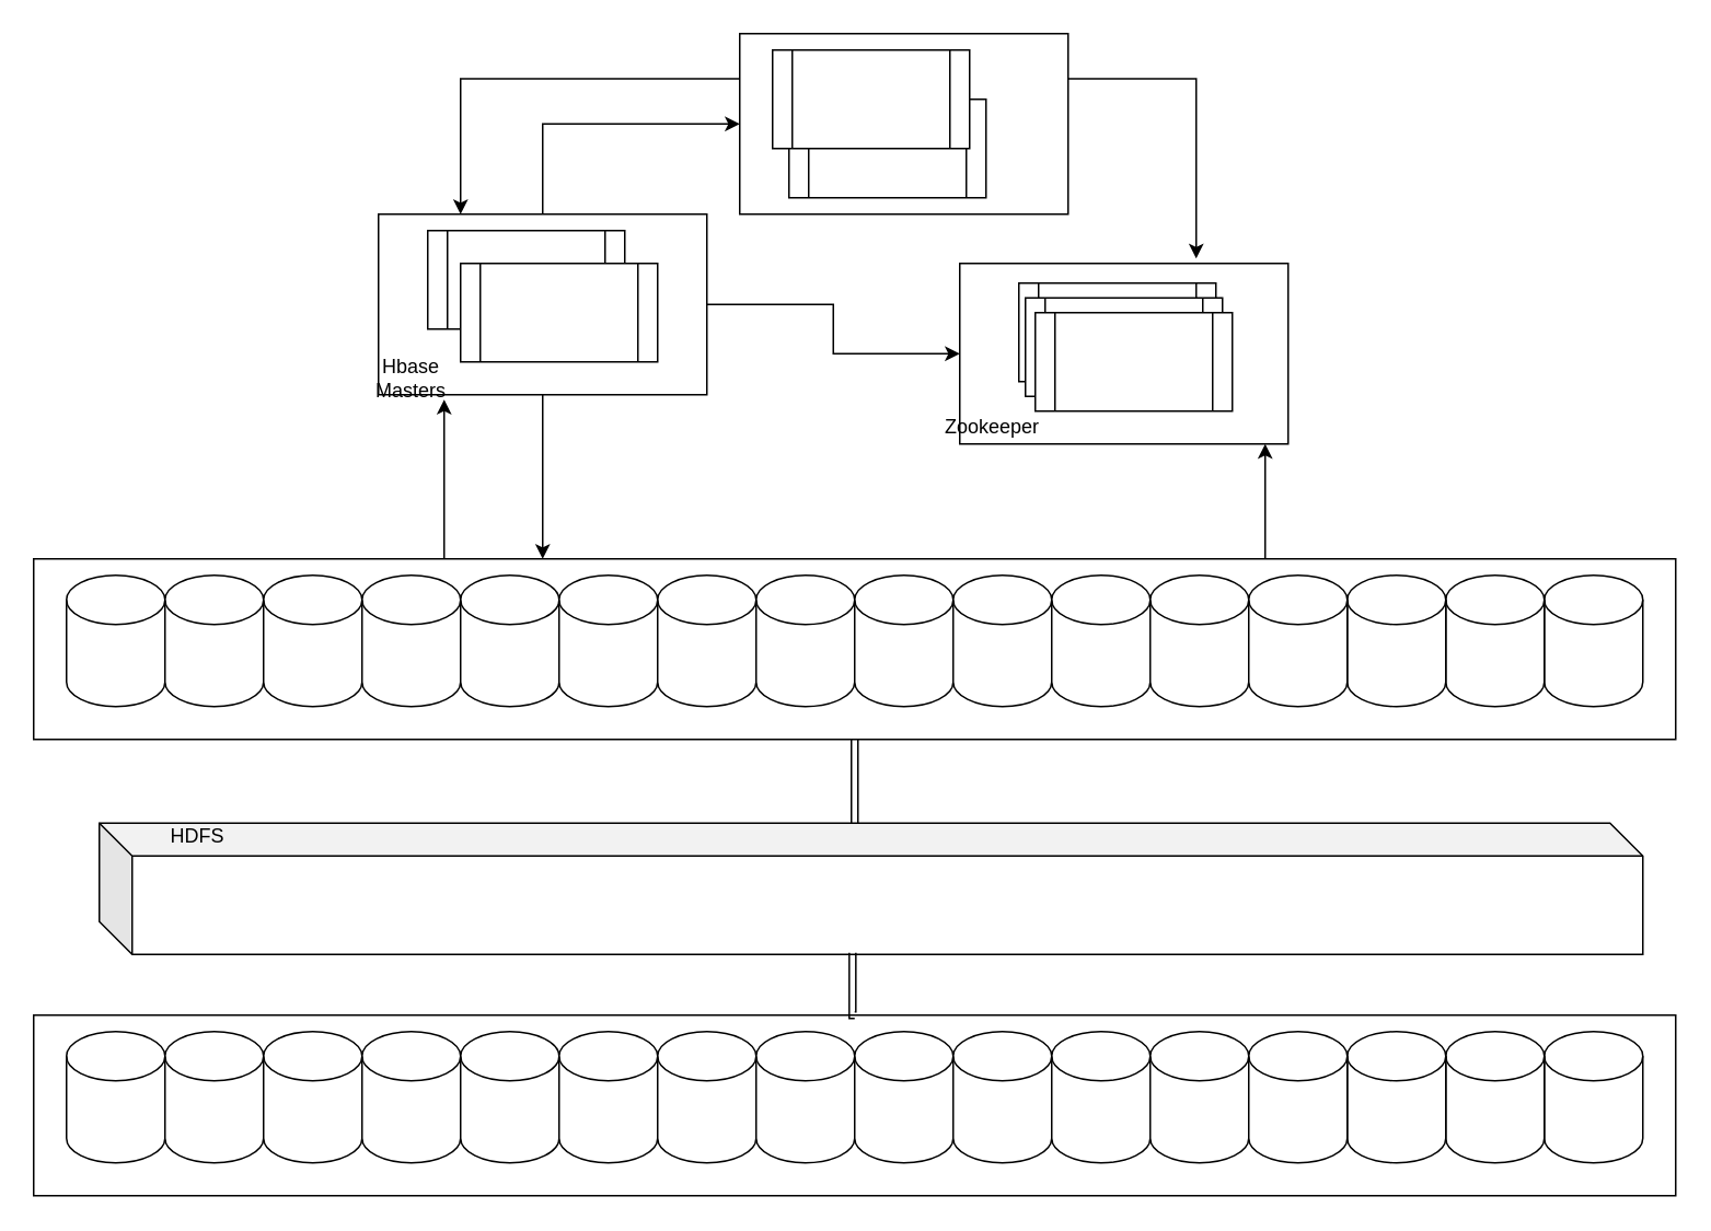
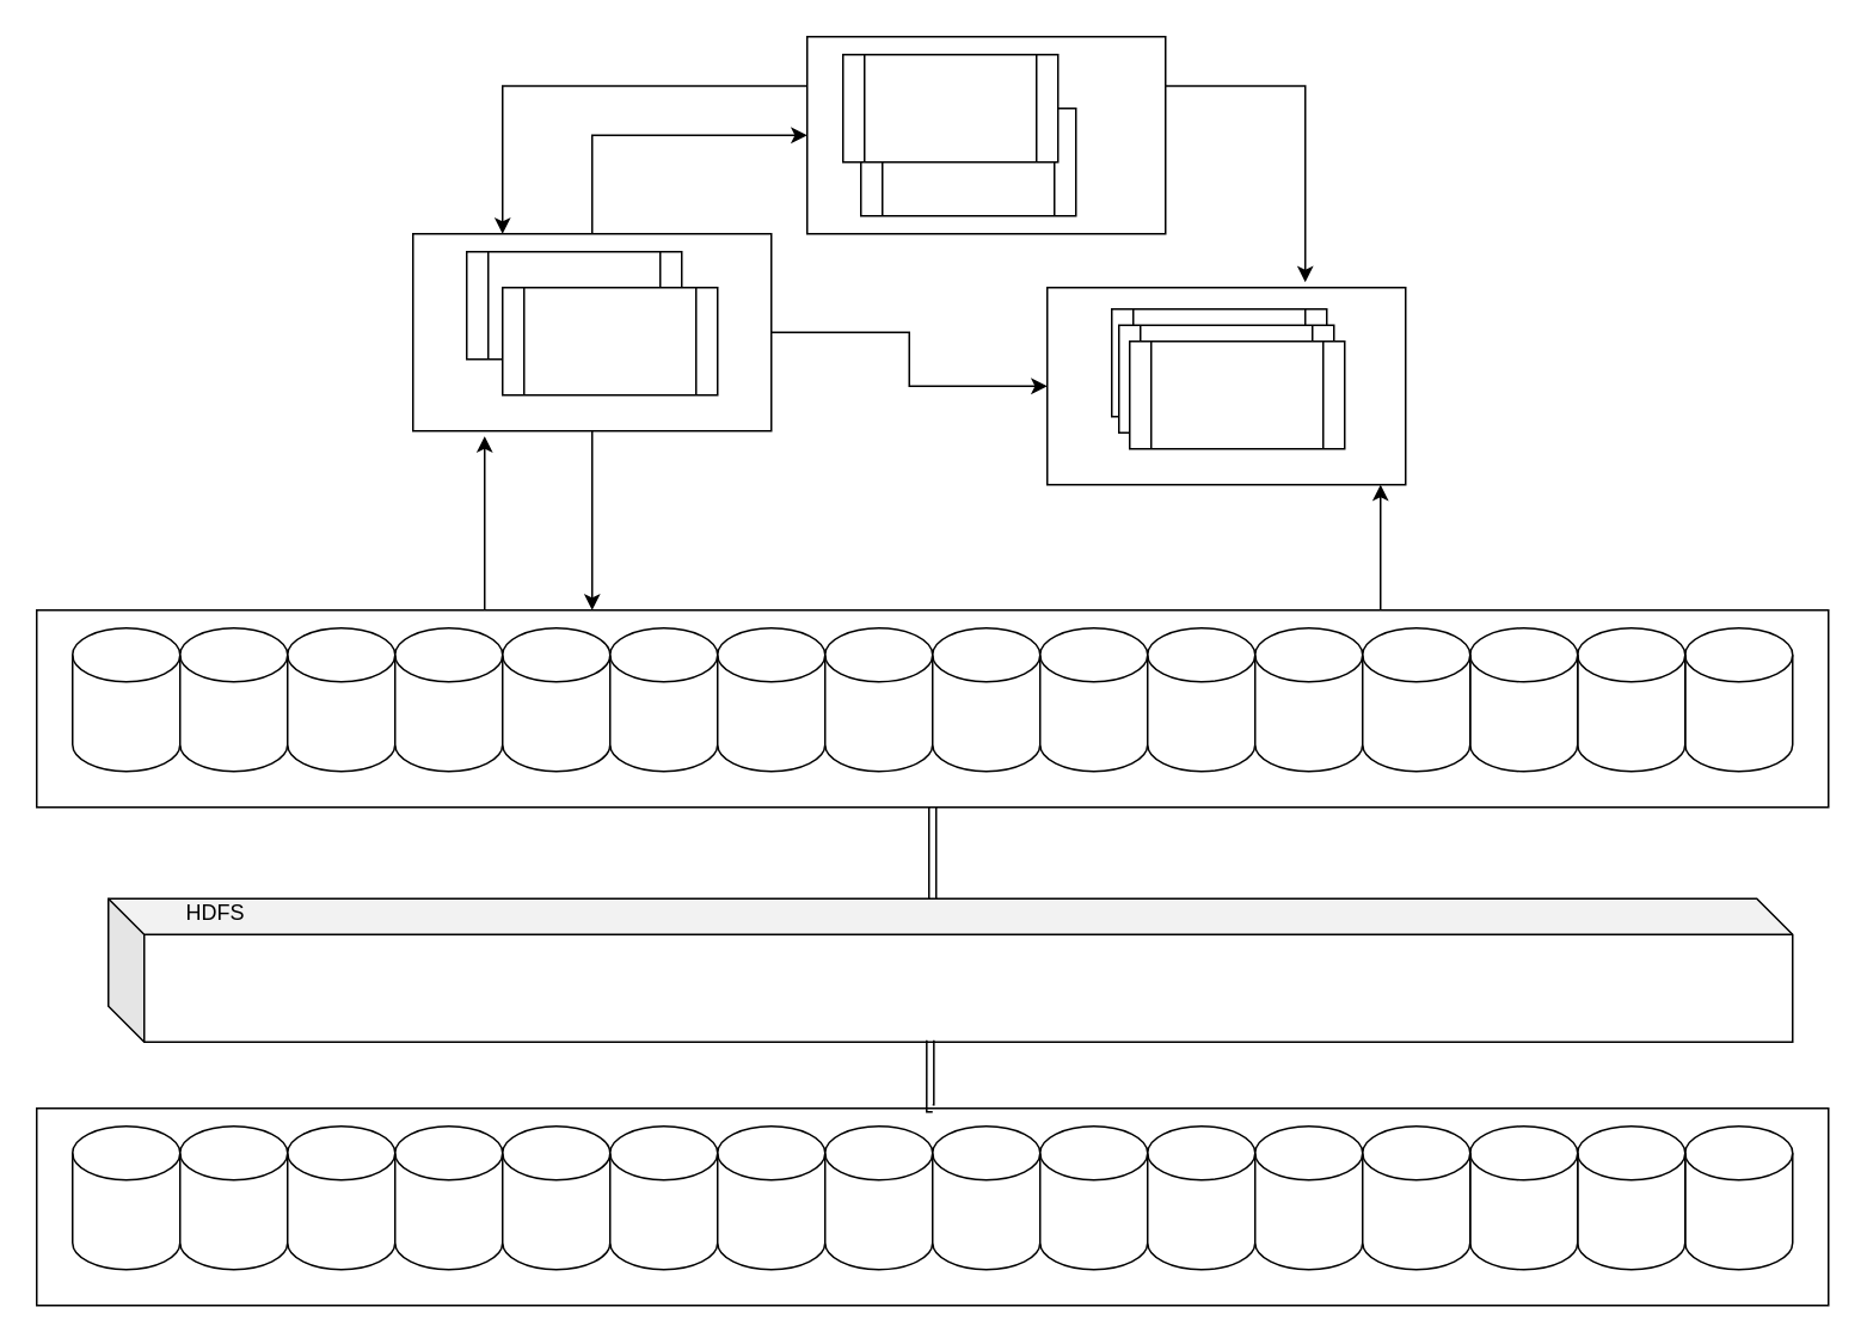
  <mxCell id="0" />
  <mxCell id="1" parent="0" />
  <mxCell id="2" value="" style="rounded=0;whiteSpace=wrap;html=1;" vertex="1" parent="1"><mxGeometry x="584" y="160" width="200" height="110" as="geometry" /></mxCell>
  <mxCell id="3" style="edgeStyle=orthogonalEdgeStyle;rounded=0;orthogonalLoop=1;jettySize=auto;html=1;exitX=1;exitY=0.25;exitDx=0;exitDy=0;entryX=0.72;entryY=-0.027;entryDx=0;entryDy=0;entryPerimeter=0;" edge="1" parent="1" source="5" target="2"><mxGeometry relative="1" as="geometry" /></mxCell>
  <mxCell id="4" style="edgeStyle=orthogonalEdgeStyle;rounded=0;orthogonalLoop=1;jettySize=auto;html=1;exitX=0;exitY=0.25;exitDx=0;exitDy=0;entryX=0.25;entryY=0;entryDx=0;entryDy=0;" edge="1" parent="1" source="5" target="9"><mxGeometry relative="1" as="geometry" /></mxCell>
  <mxCell id="5" value="" style="rounded=0;whiteSpace=wrap;html=1;" vertex="1" parent="1"><mxGeometry x="450" y="20" width="200" height="110" as="geometry" /></mxCell>
  <mxCell id="6" style="edgeStyle=orthogonalEdgeStyle;rounded=0;orthogonalLoop=1;jettySize=auto;html=1;entryX=0.31;entryY=0;entryDx=0;entryDy=0;entryPerimeter=0;" edge="1" parent="1" source="9" target="22"><mxGeometry relative="1" as="geometry" /></mxCell>
  <mxCell id="7" style="edgeStyle=orthogonalEdgeStyle;rounded=0;orthogonalLoop=1;jettySize=auto;html=1;exitX=1;exitY=0.5;exitDx=0;exitDy=0;" edge="1" parent="1" source="9" target="2"><mxGeometry relative="1" as="geometry" /></mxCell>
  <mxCell id="8" style="edgeStyle=orthogonalEdgeStyle;rounded=0;orthogonalLoop=1;jettySize=auto;html=1;exitX=0.5;exitY=0;exitDx=0;exitDy=0;entryX=0;entryY=0.5;entryDx=0;entryDy=0;" edge="1" parent="1" source="9" target="5"><mxGeometry relative="1" as="geometry" /></mxCell>
  <mxCell id="9" value="" style="rounded=0;whiteSpace=wrap;html=1;" vertex="1" parent="1"><mxGeometry x="230" y="130" width="200" height="110" as="geometry" /></mxCell>
  <mxCell id="10" style="edgeStyle=orthogonalEdgeStyle;rounded=0;orthogonalLoop=1;jettySize=auto;html=1;exitX=0.75;exitY=0;exitDx=0;exitDy=0;entryX=0.93;entryY=1;entryDx=0;entryDy=0;entryPerimeter=0;" edge="1" parent="1" source="22" target="2"><mxGeometry relative="1" as="geometry" /></mxCell>
  <mxCell id="11" style="edgeStyle=orthogonalEdgeStyle;rounded=0;orthogonalLoop=1;jettySize=auto;html=1;exitX=0.25;exitY=0;exitDx=0;exitDy=0;entryX=0.2;entryY=1.027;entryDx=0;entryDy=0;entryPerimeter=0;" edge="1" parent="1" source="22" target="9"><mxGeometry relative="1" as="geometry" /></mxCell>
  <mxCell id="12" style="edgeStyle=orthogonalEdgeStyle;shape=link;rounded=0;orthogonalLoop=1;jettySize=auto;html=1;exitX=0;exitY=0;exitDx=460;exitDy=0;exitPerimeter=0;entryX=0.5;entryY=1;entryDx=0;entryDy=0;" edge="1" parent="1" source="13" target="22"><mxGeometry relative="1" as="geometry" /></mxCell>
  <mxCell id="13" value="" style="shape=cube;whiteSpace=wrap;html=1;boundedLbl=1;backgroundOutline=1;darkOpacity=0.05;darkOpacity2=0.1;" vertex="1" parent="1"><mxGeometry x="60" y="501" width="940" height="80" as="geometry" /></mxCell>
  <mxCell id="14" value="" style="shape=process;whiteSpace=wrap;html=1;backgroundOutline=1;" vertex="1" parent="1"><mxGeometry x="260" y="140" width="120" height="60" as="geometry" /></mxCell>
  <mxCell id="15" value="" style="shape=process;whiteSpace=wrap;html=1;backgroundOutline=1;" vertex="1" parent="1"><mxGeometry x="280" y="160" width="120" height="60" as="geometry" /></mxCell>
  <mxCell id="16" value="" style="shape=process;whiteSpace=wrap;html=1;backgroundOutline=1;" vertex="1" parent="1"><mxGeometry x="620" y="172" width="120" height="60" as="geometry" /></mxCell>
  <mxCell id="17" value="" style="shape=process;whiteSpace=wrap;html=1;backgroundOutline=1;" vertex="1" parent="1"><mxGeometry x="624" y="181" width="120" height="60" as="geometry" /></mxCell>
  <mxCell id="18" value="" style="shape=process;whiteSpace=wrap;html=1;backgroundOutline=1;" vertex="1" parent="1"><mxGeometry x="630" y="190" width="120" height="60" as="geometry" /></mxCell>
  <mxCell id="19" value="" style="shape=process;whiteSpace=wrap;html=1;backgroundOutline=1;" vertex="1" parent="1"><mxGeometry x="480" y="60" width="120" height="60" as="geometry" /></mxCell>
  <mxCell id="20" value="" style="shape=process;whiteSpace=wrap;html=1;backgroundOutline=1;" vertex="1" parent="1"><mxGeometry x="470" y="30" width="120" height="60" as="geometry" /></mxCell>
  <mxCell id="21" value="" style="group" vertex="1" connectable="0" parent="1"><mxGeometry x="20" y="340" width="1000" height="110" as="geometry" /></mxCell>
  <mxCell id="22" value="" style="rounded=0;whiteSpace=wrap;html=1;" vertex="1" parent="21"><mxGeometry width="1000" height="110" as="geometry" /></mxCell>
  <mxCell id="23" value="" style="shape=cylinder3;whiteSpace=wrap;html=1;boundedLbl=1;backgroundOutline=1;size=15;" vertex="1" parent="21"><mxGeometry x="920" y="10" width="60" height="80" as="geometry" /></mxCell>
  <mxCell id="24" value="" style="shape=cylinder3;whiteSpace=wrap;html=1;boundedLbl=1;backgroundOutline=1;size=15;" vertex="1" parent="21"><mxGeometry x="860" y="10" width="60" height="80" as="geometry" /></mxCell>
  <mxCell id="25" value="" style="shape=cylinder3;whiteSpace=wrap;html=1;boundedLbl=1;backgroundOutline=1;size=15;" vertex="1" parent="21"><mxGeometry x="800" y="10" width="60" height="80" as="geometry" /></mxCell>
  <mxCell id="26" value="" style="shape=cylinder3;whiteSpace=wrap;html=1;boundedLbl=1;backgroundOutline=1;size=15;" vertex="1" parent="21"><mxGeometry x="20" y="10" width="60" height="80" as="geometry" /></mxCell>
  <mxCell id="27" value="" style="shape=cylinder3;whiteSpace=wrap;html=1;boundedLbl=1;backgroundOutline=1;size=15;" vertex="1" parent="21"><mxGeometry x="80" y="10" width="60" height="80" as="geometry" /></mxCell>
  <mxCell id="28" value="" style="shape=cylinder3;whiteSpace=wrap;html=1;boundedLbl=1;backgroundOutline=1;size=15;" vertex="1" parent="21"><mxGeometry x="140" y="10" width="60" height="80" as="geometry" /></mxCell>
  <mxCell id="29" value="" style="shape=cylinder3;whiteSpace=wrap;html=1;boundedLbl=1;backgroundOutline=1;size=15;" vertex="1" parent="21"><mxGeometry x="200" y="10" width="60" height="80" as="geometry" /></mxCell>
  <mxCell id="30" value="" style="shape=cylinder3;whiteSpace=wrap;html=1;boundedLbl=1;backgroundOutline=1;size=15;" vertex="1" parent="21"><mxGeometry x="260" y="10" width="60" height="80" as="geometry" /></mxCell>
  <mxCell id="31" value="" style="shape=cylinder3;whiteSpace=wrap;html=1;boundedLbl=1;backgroundOutline=1;size=15;" vertex="1" parent="21"><mxGeometry x="320" y="10" width="60" height="80" as="geometry" /></mxCell>
  <mxCell id="32" value="" style="shape=cylinder3;whiteSpace=wrap;html=1;boundedLbl=1;backgroundOutline=1;size=15;" vertex="1" parent="21"><mxGeometry x="380" y="10" width="60" height="80" as="geometry" /></mxCell>
  <mxCell id="33" value="" style="shape=cylinder3;whiteSpace=wrap;html=1;boundedLbl=1;backgroundOutline=1;size=15;" vertex="1" parent="21"><mxGeometry x="440" y="10" width="60" height="80" as="geometry" /></mxCell>
  <mxCell id="34" value="" style="shape=cylinder3;whiteSpace=wrap;html=1;boundedLbl=1;backgroundOutline=1;size=15;" vertex="1" parent="21"><mxGeometry x="500" y="10" width="60" height="80" as="geometry" /></mxCell>
  <mxCell id="35" value="" style="shape=cylinder3;whiteSpace=wrap;html=1;boundedLbl=1;backgroundOutline=1;size=15;" vertex="1" parent="21"><mxGeometry x="560" y="10" width="60" height="80" as="geometry" /></mxCell>
  <mxCell id="36" value="" style="shape=cylinder3;whiteSpace=wrap;html=1;boundedLbl=1;backgroundOutline=1;size=15;" vertex="1" parent="21"><mxGeometry x="620" y="10" width="60" height="80" as="geometry" /></mxCell>
  <mxCell id="37" value="" style="shape=cylinder3;whiteSpace=wrap;html=1;boundedLbl=1;backgroundOutline=1;size=15;" vertex="1" parent="21"><mxGeometry x="680" y="10" width="60" height="80" as="geometry" /></mxCell>
  <mxCell id="38" value="" style="shape=cylinder3;whiteSpace=wrap;html=1;boundedLbl=1;backgroundOutline=1;size=15;" vertex="1" parent="21"><mxGeometry x="740" y="10" width="60" height="80" as="geometry" /></mxCell>
  <mxCell id="39" value="" style="group" vertex="1" connectable="0" parent="1"><mxGeometry x="20" y="618" width="1000" height="110" as="geometry" /></mxCell>
  <mxCell id="40" value="" style="rounded=0;whiteSpace=wrap;html=1;" vertex="1" parent="39"><mxGeometry width="1000" height="110" as="geometry" /></mxCell>
  <mxCell id="41" value="" style="shape=cylinder3;whiteSpace=wrap;html=1;boundedLbl=1;backgroundOutline=1;size=15;" vertex="1" parent="39"><mxGeometry x="920" y="10" width="60" height="80" as="geometry" /></mxCell>
  <mxCell id="42" value="" style="shape=cylinder3;whiteSpace=wrap;html=1;boundedLbl=1;backgroundOutline=1;size=15;" vertex="1" parent="39"><mxGeometry x="860" y="10" width="60" height="80" as="geometry" /></mxCell>
  <mxCell id="43" value="" style="shape=cylinder3;whiteSpace=wrap;html=1;boundedLbl=1;backgroundOutline=1;size=15;" vertex="1" parent="39"><mxGeometry x="800" y="10" width="60" height="80" as="geometry" /></mxCell>
  <mxCell id="44" value="" style="shape=cylinder3;whiteSpace=wrap;html=1;boundedLbl=1;backgroundOutline=1;size=15;" vertex="1" parent="39"><mxGeometry x="20" y="10" width="60" height="80" as="geometry" /></mxCell>
  <mxCell id="45" value="" style="shape=cylinder3;whiteSpace=wrap;html=1;boundedLbl=1;backgroundOutline=1;size=15;" vertex="1" parent="39"><mxGeometry x="80" y="10" width="60" height="80" as="geometry" /></mxCell>
  <mxCell id="46" value="" style="shape=cylinder3;whiteSpace=wrap;html=1;boundedLbl=1;backgroundOutline=1;size=15;" vertex="1" parent="39"><mxGeometry x="140" y="10" width="60" height="80" as="geometry" /></mxCell>
  <mxCell id="47" value="" style="shape=cylinder3;whiteSpace=wrap;html=1;boundedLbl=1;backgroundOutline=1;size=15;" vertex="1" parent="39"><mxGeometry x="200" y="10" width="60" height="80" as="geometry" /></mxCell>
  <mxCell id="48" value="" style="shape=cylinder3;whiteSpace=wrap;html=1;boundedLbl=1;backgroundOutline=1;size=15;" vertex="1" parent="39"><mxGeometry x="260" y="10" width="60" height="80" as="geometry" /></mxCell>
  <mxCell id="49" value="" style="shape=cylinder3;whiteSpace=wrap;html=1;boundedLbl=1;backgroundOutline=1;size=15;" vertex="1" parent="39"><mxGeometry x="320" y="10" width="60" height="80" as="geometry" /></mxCell>
  <mxCell id="50" value="" style="shape=cylinder3;whiteSpace=wrap;html=1;boundedLbl=1;backgroundOutline=1;size=15;" vertex="1" parent="39"><mxGeometry x="380" y="10" width="60" height="80" as="geometry" /></mxCell>
  <mxCell id="51" value="" style="shape=cylinder3;whiteSpace=wrap;html=1;boundedLbl=1;backgroundOutline=1;size=15;" vertex="1" parent="39"><mxGeometry x="440" y="10" width="60" height="80" as="geometry" /></mxCell>
  <mxCell id="52" value="" style="shape=cylinder3;whiteSpace=wrap;html=1;boundedLbl=1;backgroundOutline=1;size=15;" vertex="1" parent="39"><mxGeometry x="500" y="10" width="60" height="80" as="geometry" /></mxCell>
  <mxCell id="53" value="" style="shape=cylinder3;whiteSpace=wrap;html=1;boundedLbl=1;backgroundOutline=1;size=15;" vertex="1" parent="39"><mxGeometry x="560" y="10" width="60" height="80" as="geometry" /></mxCell>
  <mxCell id="54" value="" style="shape=cylinder3;whiteSpace=wrap;html=1;boundedLbl=1;backgroundOutline=1;size=15;" vertex="1" parent="39"><mxGeometry x="620" y="10" width="60" height="80" as="geometry" /></mxCell>
  <mxCell id="55" value="" style="shape=cylinder3;whiteSpace=wrap;html=1;boundedLbl=1;backgroundOutline=1;size=15;" vertex="1" parent="39"><mxGeometry x="680" y="10" width="60" height="80" as="geometry" /></mxCell>
  <mxCell id="56" value="" style="shape=cylinder3;whiteSpace=wrap;html=1;boundedLbl=1;backgroundOutline=1;size=15;" vertex="1" parent="39"><mxGeometry x="740" y="10" width="60" height="80" as="geometry" /></mxCell>
  <mxCell id="57" value="HDFS" style="text;html=1;strokeColor=none;fillColor=none;align=center;verticalAlign=middle;whiteSpace=wrap;rounded=0;" vertex="1" parent="1"><mxGeometry x="100" y="499" width="40" height="20" as="geometry" /></mxCell>
  <mxCell id="58" style="edgeStyle=orthogonalEdgeStyle;shape=link;rounded=0;orthogonalLoop=1;jettySize=auto;html=1;exitX=0.5;exitY=0;exitDx=0;exitDy=0;entryX=0.488;entryY=0.988;entryDx=0;entryDy=0;entryPerimeter=0;" edge="1" parent="1" source="40" target="13"><mxGeometry relative="1" as="geometry" /></mxCell>
- <mxCell id="59" value="Hbase Masters" style="text;html=1;strokeColor=none;fillColor=none;align=center;verticalAlign=middle;whiteSpace=wrap;rounded=0;" vertex="1" parent="1"><mxGeometry x="230" y="220" width="40" height="20" as="geometry" /></mxCell>
- <mxCell id="60" value="Zookeeper" style="text;html=1;strokeColor=none;fillColor=none;align=center;verticalAlign=middle;whiteSpace=wrap;rounded=0;" vertex="1" parent="1"><mxGeometry x="584" y="250" width="40" height="20" as="geometry" /></mxCell>
